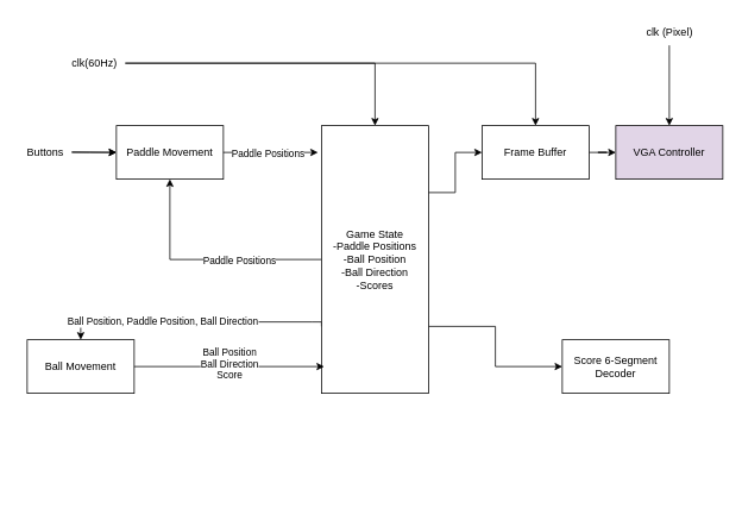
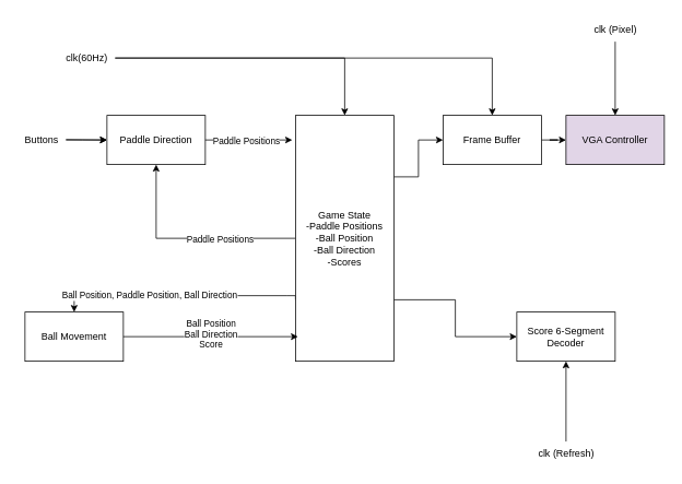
  <mxCell id="0" />
  <mxCell id="1" parent="0" />
  <mxCell id="2" style="edgeStyle=orthogonalEdgeStyle;rounded=0;orthogonalLoop=1;jettySize=auto;html=1;entryX=0.5;entryY=1;entryDx=0;entryDy=0;" parent="1" source="8" target="9" edge="1"><mxGeometry relative="1" as="geometry" /></mxCell>
  <mxCell id="3" value="Paddle Positions" style="edgeLabel;html=1;align=center;verticalAlign=middle;resizable=0;points=[];" parent="2" vertex="1" connectable="0"><mxGeometry x="-0.104" y="-1" relative="1" as="geometry"><mxPoint x="23" y="1" as="offset" /></mxGeometry></mxCell>
  <mxCell id="4" style="edgeStyle=orthogonalEdgeStyle;rounded=0;orthogonalLoop=1;jettySize=auto;html=1;exitX=0;exitY=0.75;exitDx=0;exitDy=0;entryX=0.5;entryY=0;entryDx=0;entryDy=0;" parent="1" source="8" target="10" edge="1"><mxGeometry relative="1" as="geometry"><Array as="points"><mxPoint x="350" y="360" /><mxPoint x="130" y="360" /></Array></mxGeometry></mxCell>
  <mxCell id="5" value="Ball Position, Paddle Position, Ball Direction" style="edgeLabel;html=1;align=center;verticalAlign=middle;resizable=0;points=[];" parent="4" vertex="1" connectable="0"><mxGeometry x="0.248" y="-1" relative="1" as="geometry"><mxPoint as="offset" /></mxGeometry></mxCell>
  <mxCell id="6" style="edgeStyle=orthogonalEdgeStyle;rounded=0;orthogonalLoop=1;jettySize=auto;html=1;exitX=1;exitY=0.25;exitDx=0;exitDy=0;entryX=0;entryY=0.5;entryDx=0;entryDy=0;" parent="1" source="8" target="17" edge="1"><mxGeometry relative="1" as="geometry" /></mxCell>
  <mxCell id="7" style="edgeStyle=orthogonalEdgeStyle;rounded=0;orthogonalLoop=1;jettySize=auto;html=1;exitX=1;exitY=0.75;exitDx=0;exitDy=0;entryX=0;entryY=0.5;entryDx=0;entryDy=0;" parent="1" source="8" target="12" edge="1"><mxGeometry relative="1" as="geometry" /></mxCell>
  <mxCell id="8" value="Game State&lt;div&gt;-Paddle Positions&lt;/div&gt;&lt;div&gt;-Ball Position&lt;/div&gt;&lt;div&gt;-Ball Direction&lt;/div&gt;&lt;div&gt;-Scores&lt;/div&gt;" style="rounded=0;whiteSpace=wrap;html=1;" parent="1" vertex="1"><mxGeometry x="360" y="140" width="120" height="300" as="geometry" /></mxCell>
- <mxCell id="9" value="Paddle Movement" style="rounded=0;whiteSpace=wrap;html=1;" parent="1" vertex="1"><mxGeometry x="130" y="140" width="120" height="60" as="geometry" /></mxCell>
+ <mxCell id="9" value="Paddle Direction" style="rounded=0;whiteSpace=wrap;html=1;" parent="1" vertex="1"><mxGeometry x="130" y="140" width="120" height="60" as="geometry" /></mxCell>
  <mxCell id="10" value="Ball Movement" style="whiteSpace=wrap;html=1;" parent="1" vertex="1"><mxGeometry x="30" y="380" width="120" height="60" as="geometry" /></mxCell>
  <mxCell id="11" value="VGA Controller" style="whiteSpace=wrap;html=1;fillColor=#e1d5e7;" parent="1" vertex="1"><mxGeometry x="690" y="140" width="120" height="60" as="geometry" /></mxCell>
  <mxCell id="12" value="Score 6-Segment Decoder" style="whiteSpace=wrap;html=1;" parent="1" vertex="1"><mxGeometry x="630" y="380" width="120" height="60" as="geometry" /></mxCell>
  <mxCell id="13" value="" style="endArrow=classic;html=1;rounded=0;" parent="1" edge="1"><mxGeometry width="50" height="50" relative="1" as="geometry"><mxPoint x="80" y="169.5" as="sourcePoint" /><mxPoint x="130" y="170" as="targetPoint" /></mxGeometry></mxCell>
  <mxCell id="14" value="" style="edgeStyle=orthogonalEdgeStyle;rounded=0;orthogonalLoop=1;jettySize=auto;html=1;" parent="1" source="15" target="9" edge="1"><mxGeometry relative="1" as="geometry"><Array as="points"><mxPoint x="100" y="170" /><mxPoint x="100" y="170" /></Array></mxGeometry></mxCell>
  <mxCell id="15" value="Buttons" style="text;html=1;align=center;verticalAlign=middle;resizable=0;points=[];autosize=1;strokeColor=none;fillColor=none;" parent="1" vertex="1"><mxGeometry x="20" y="155" width="60" height="30" as="geometry" /></mxCell>
  <mxCell id="16" style="edgeStyle=orthogonalEdgeStyle;rounded=0;orthogonalLoop=1;jettySize=auto;html=1;exitX=1;exitY=0.5;exitDx=0;exitDy=0;" parent="1" source="17" target="11" edge="1"><mxGeometry relative="1" as="geometry" /></mxCell>
  <mxCell id="17" value="Frame Buffer" style="whiteSpace=wrap;html=1;" parent="1" vertex="1"><mxGeometry x="540" y="140" width="120" height="60" as="geometry" /></mxCell>
  <mxCell id="18" style="edgeStyle=orthogonalEdgeStyle;rounded=0;orthogonalLoop=1;jettySize=auto;html=1;exitX=1;exitY=0.5;exitDx=0;exitDy=0;entryX=-0.033;entryY=0.1;entryDx=0;entryDy=0;entryPerimeter=0;" parent="1" source="9" target="8" edge="1"><mxGeometry relative="1" as="geometry" /></mxCell>
  <mxCell id="19" value="Paddle Positions" style="edgeLabel;html=1;align=center;verticalAlign=middle;resizable=0;points=[];" parent="18" vertex="1" connectable="0"><mxGeometry x="-0.079" relative="1" as="geometry"><mxPoint as="offset" /></mxGeometry></mxCell>
  <mxCell id="20" style="edgeStyle=orthogonalEdgeStyle;rounded=0;orthogonalLoop=1;jettySize=auto;html=1;exitX=1;exitY=0.5;exitDx=0;exitDy=0;entryX=0.025;entryY=0.9;entryDx=0;entryDy=0;entryPerimeter=0;" parent="1" source="10" target="8" edge="1"><mxGeometry relative="1" as="geometry" /></mxCell>
  <mxCell id="21" value="Text" style="edgeLabel;html=1;align=center;verticalAlign=middle;resizable=0;points=[];" parent="20" vertex="1" connectable="0"><mxGeometry x="0.362" y="4" relative="1" as="geometry"><mxPoint x="-31" y="4" as="offset" /></mxGeometry></mxCell>
  <mxCell id="22" value="Ball Position&lt;div&gt;Ball Direction&lt;/div&gt;&lt;div&gt;Score&lt;/div&gt;" style="edgeLabel;html=1;align=center;verticalAlign=middle;resizable=0;points=[];" parent="20" vertex="1" connectable="0"><mxGeometry x="-0.006" y="4" relative="1" as="geometry"><mxPoint as="offset" /></mxGeometry></mxCell>
  <mxCell id="23" style="edgeStyle=orthogonalEdgeStyle;rounded=0;orthogonalLoop=1;jettySize=auto;html=1;entryX=0.5;entryY=0;entryDx=0;entryDy=0;" parent="1" source="25" target="8" edge="1"><mxGeometry relative="1" as="geometry" /></mxCell>
  <mxCell id="24" style="edgeStyle=orthogonalEdgeStyle;rounded=0;orthogonalLoop=1;jettySize=auto;html=1;" parent="1" source="25" target="17" edge="1"><mxGeometry relative="1" as="geometry" /></mxCell>
  <mxCell id="25" value="clk(60Hz)" style="text;html=1;align=center;verticalAlign=middle;resizable=0;points=[];autosize=1;strokeColor=none;fillColor=none;" parent="1" vertex="1"><mxGeometry x="70" y="55" width="70" height="30" as="geometry" /></mxCell>
  <mxCell id="26" style="edgeStyle=orthogonalEdgeStyle;rounded=0;orthogonalLoop=1;jettySize=auto;html=1;entryX=0.5;entryY=0;entryDx=0;entryDy=0;" parent="1" source="27" target="11" edge="1"><mxGeometry relative="1" as="geometry" /></mxCell>
  <mxCell id="27" value="clk (Pixel)" style="text;html=1;align=center;verticalAlign=middle;resizable=0;points=[];autosize=1;strokeColor=none;fillColor=none;" parent="1" vertex="1"><mxGeometry x="710" y="20" width="80" height="30" as="geometry" /></mxCell>
+ <mxCell id="28" style="edgeStyle=orthogonalEdgeStyle;rounded=0;orthogonalLoop=1;jettySize=auto;html=1;entryX=0.5;entryY=1;entryDx=0;entryDy=0;" parent="1" source="29" target="12" edge="1"><mxGeometry relative="1" as="geometry" /></mxCell>
+ <mxCell id="29" value="clk (Refresh)" style="text;html=1;align=center;verticalAlign=middle;resizable=0;points=[];autosize=1;strokeColor=none;fillColor=none;" parent="1" vertex="1"><mxGeometry x="645" y="538" width="90" height="30" as="geometry" /></mxCell>
